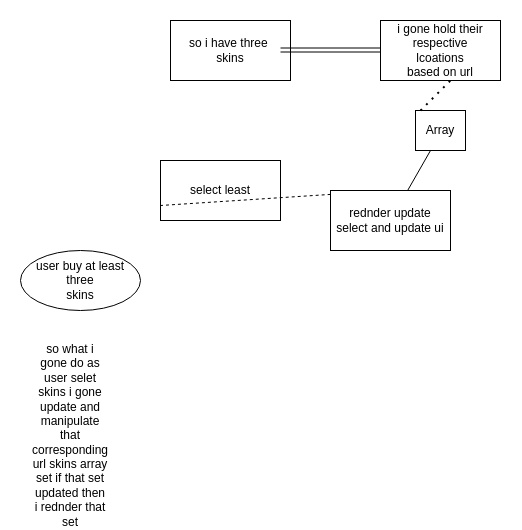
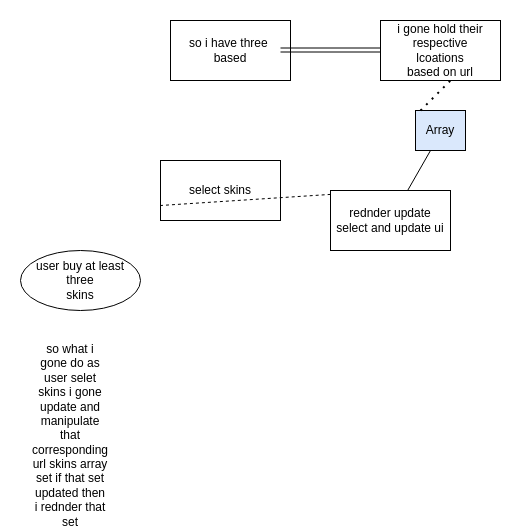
  <mxCell id="0" />
  <mxCell id="1" parent="0" />
- <mxCell id="2" value="so i have three&amp;nbsp;&lt;br&gt;skins" style="rounded=0;whiteSpace=wrap;html=1;" vertex="1" parent="1"><mxGeometry x="170" y="20" width="120" height="60" as="geometry" /></mxCell>
+ <mxCell id="2" value="so i have three&amp;nbsp;&lt;br&gt;based" style="rounded=0;whiteSpace=wrap;html=1;" vertex="1" parent="1"><mxGeometry x="170" y="20" width="120" height="60" as="geometry" /></mxCell>
  <mxCell id="3" value="user buy at least three&lt;br&gt;skins" style="ellipse;whiteSpace=wrap;html=1;" vertex="1" parent="1"><mxGeometry x="20" y="250" width="120" height="60" as="geometry" /></mxCell>
- <mxCell id="4" value="select least&lt;br&gt;" style="rounded=0;whiteSpace=wrap;html=1;" vertex="1" parent="1"><mxGeometry x="160" y="160" width="120" height="60" as="geometry" /></mxCell>
+ <mxCell id="4" value="select skins&lt;br&gt;" style="rounded=0;whiteSpace=wrap;html=1;" vertex="1" parent="1"><mxGeometry x="160" y="160" width="120" height="60" as="geometry" /></mxCell>
  <mxCell id="5" value="" style="endArrow=none;dashed=1;html=1;" edge="1" parent="1"><mxGeometry width="50" height="50" relative="1" as="geometry"><mxPoint x="390" y="190" as="sourcePoint" /><mxPoint x="160" y="205" as="targetPoint" /></mxGeometry></mxCell>
  <mxCell id="6" value="rednder update&lt;br&gt;select and update ui" style="rounded=0;whiteSpace=wrap;html=1;" vertex="1" parent="1"><mxGeometry x="330" y="190" width="120" height="60" as="geometry" /></mxCell>
  <mxCell id="7" value="" style="shape=link;html=1;" edge="1" parent="1"><mxGeometry width="100" relative="1" as="geometry"><mxPoint x="280" y="49.5" as="sourcePoint" /><mxPoint x="380" y="49.5" as="targetPoint" /></mxGeometry></mxCell>
  <mxCell id="8" value="i gone hold their&lt;br&gt;respective&lt;br&gt;lcoations&lt;br&gt;based on url" style="rounded=0;whiteSpace=wrap;html=1;" vertex="1" parent="1"><mxGeometry x="380" y="20" width="120" height="60" as="geometry" /></mxCell>
- <mxCell id="9" value="Array" style="rounded=0;whiteSpace=wrap;html=1;" vertex="1" parent="1"><mxGeometry x="415" y="110" width="50" height="40" as="geometry" /></mxCell>
+ <mxCell id="9" value="Array" style="rounded=0;whiteSpace=wrap;html=1;fillColor=#dae8fc;" vertex="1" parent="1"><mxGeometry x="415" y="110" width="50" height="40" as="geometry" /></mxCell>
  <mxCell id="10" value="" style="endArrow=none;dashed=1;html=1;dashPattern=1 3;strokeWidth=2;" edge="1" parent="1"><mxGeometry width="50" height="50" relative="1" as="geometry"><mxPoint x="420" y="110" as="sourcePoint" /><mxPoint x="450" y="80" as="targetPoint" /></mxGeometry></mxCell>
  <mxCell id="11" value="" style="endArrow=none;html=1;" edge="1" parent="1" source="6"><mxGeometry width="50" height="50" relative="1" as="geometry"><mxPoint x="380" y="200" as="sourcePoint" /><mxPoint x="430" y="150" as="targetPoint" /></mxGeometry></mxCell>
  <mxCell id="12" value="so what i gone do as user selet skins i gone update and manipulate that corresponding url skins array set if that set updated then i rednder that set" style="text;html=1;strokeColor=none;fillColor=none;align=center;verticalAlign=middle;whiteSpace=wrap;rounded=0;" vertex="1" parent="1"><mxGeometry x="40" y="420" width="60" height="30" as="geometry" /></mxCell>
